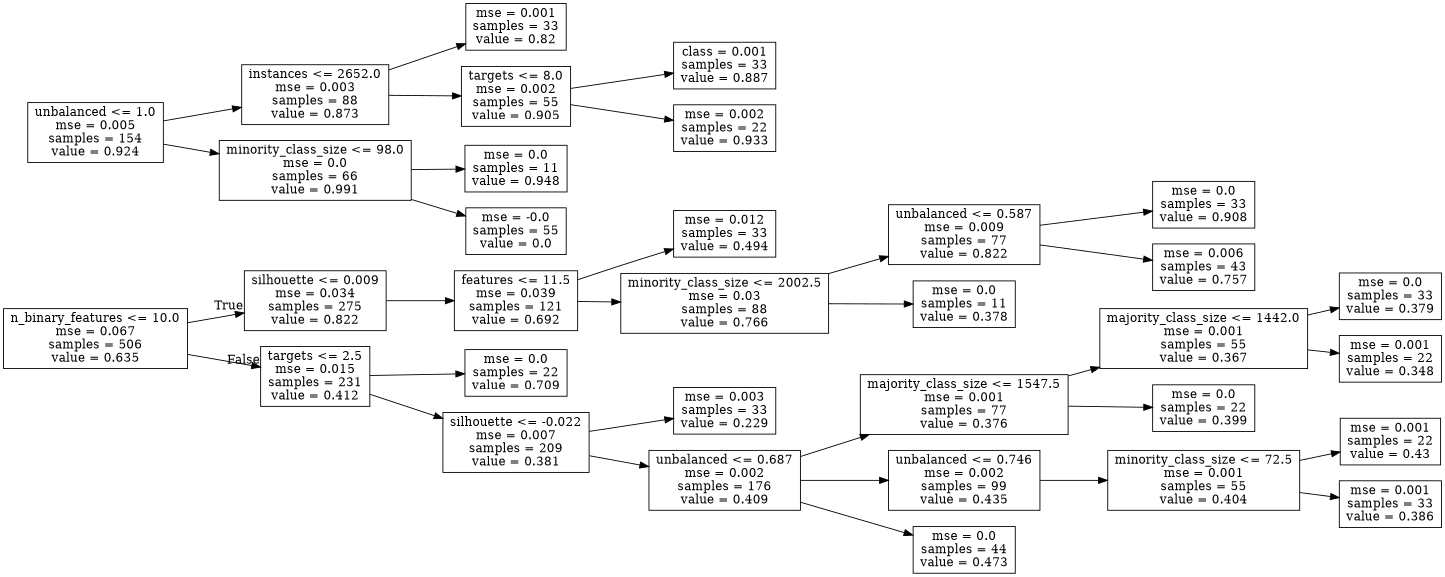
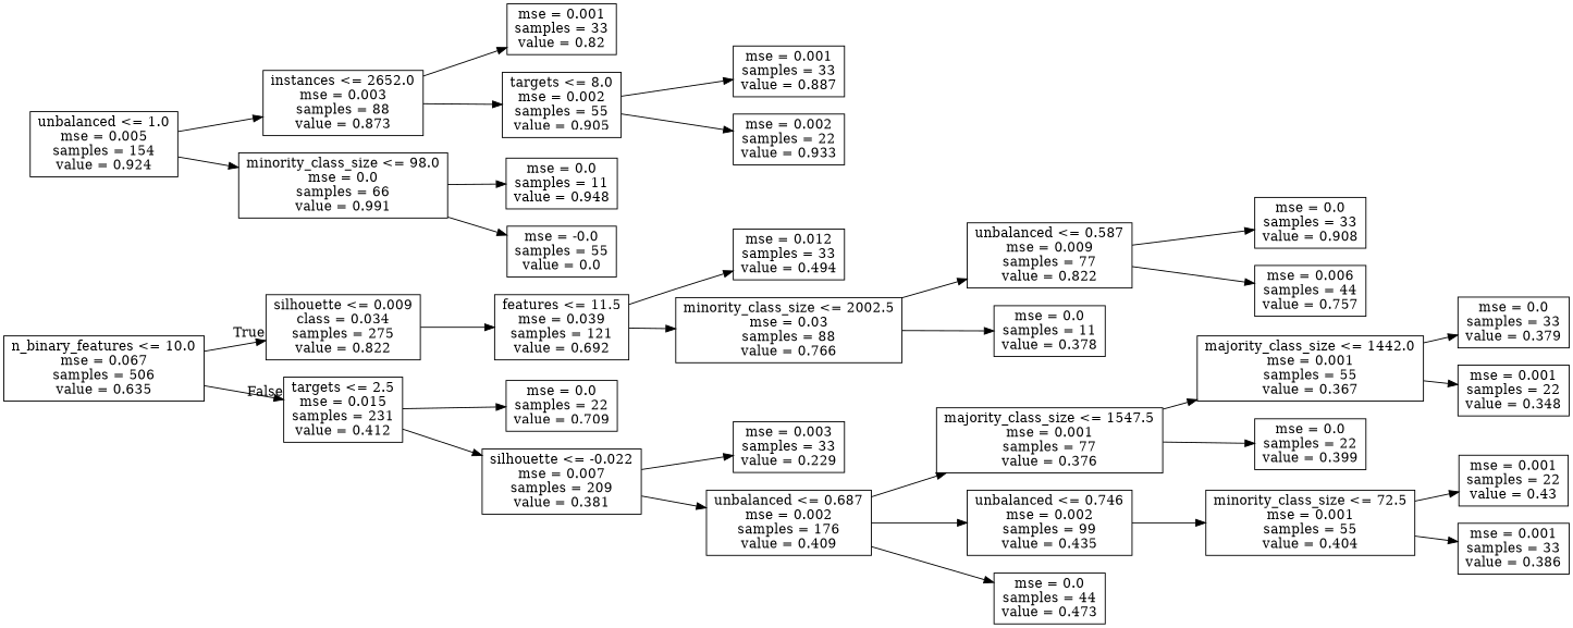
  digraph {
    rankdir=LR
    node [shape=box]
    n1 [label="n_binary_features <= 10.0\nmse = 0.067\nsamples = 506\nvalue = 0.635"]
-   n2 [label="silhouette <= 0.009\nmse = 0.034\nsamples = 275\nvalue = 0.822"]
+   n2 [label="silhouette <= 0.009\nclass = 0.034\nsamples = 275\nvalue = 0.822"]
    n3 [label="targets <= 2.5\nmse = 0.015\nsamples = 231\nvalue = 0.412"]
    n4 [label="features <= 11.5\nmse = 0.039\nsamples = 121\nvalue = 0.692"]
    n5 [label="mse = 0.0\nsamples = 22\nvalue = 0.709"]
    n6 [label="silhouette <= -0.022\nmse = 0.007\nsamples = 209\nvalue = 0.381"]
    n7 [label="mse = 0.012\nsamples = 33\nvalue = 0.494"]
    n8 [label="minority_class_size <= 2002.5\nmse = 0.03\nsamples = 88\nvalue = 0.766"]
    n9 [label="unbalanced <= 1.0\nmse = 0.005\nsamples = 154\nvalue = 0.924"]
    n10 [label="instances <= 2652.0\nmse = 0.003\nsamples = 88\nvalue = 0.873"]
    n11 [label="minority_class_size <= 98.0\nmse = 0.0\nsamples = 66\nvalue = 0.991"]
    n12 [label="unbalanced <= 0.587\nmse = 0.009\nsamples = 77\nvalue = 0.822"]
    n13 [label="mse = 0.0\nsamples = 11\nvalue = 0.378"]
    n14 [label="mse = 0.0\nsamples = 33\nvalue = 0.908"]
-   n15 [label="mse = 0.006\nsamples = 43\nvalue = 0.757"]
+   n15 [label="mse = 0.006\nsamples = 44\nvalue = 0.757"]
    n16 [label="mse = 0.001\nsamples = 33\nvalue = 0.82"]
    n17 [label="targets <= 8.0\nmse = 0.002\nsamples = 55\nvalue = 0.905"]
    n18 [label="mse = 0.0\nsamples = 11\nvalue = 0.948"]
    n19 [label="mse = -0.0\nsamples = 55\nvalue = 0.0"]
-   n20 [label="class = 0.001\nsamples = 33\nvalue = 0.887"]
+   n20 [label="mse = 0.001\nsamples = 33\nvalue = 0.887"]
    n21 [label="mse = 0.002\nsamples = 22\nvalue = 0.933"]
    n22 [label="mse = 0.003\nsamples = 33\nvalue = 0.229"]
    n23 [label="unbalanced <= 0.687\nmse = 0.002\nsamples = 176\nvalue = 0.409"]
    n24 [label="majority_class_size <= 1547.5\nmse = 0.001\nsamples = 77\nvalue = 0.376"]
    n25 [label="unbalanced <= 0.746\nmse = 0.002\nsamples = 99\nvalue = 0.435"]
    n26 [label="mse = 0.0\nsamples = 44\nvalue = 0.473"]
    n27 [label="majority_class_size <= 1442.0\nmse = 0.001\nsamples = 55\nvalue = 0.367"]
    n28 [label="mse = 0.0\nsamples = 22\nvalue = 0.399"]
    n29 [label="minority_class_size <= 72.5\nmse = 0.001\nsamples = 55\nvalue = 0.404"]
    n30 [label="mse = 0.0\nsamples = 33\nvalue = 0.379"]
    n31 [label="mse = 0.001\nsamples = 22\nvalue = 0.348"]
    n32 [label="mse = 0.001\nsamples = 22\nvalue = 0.43"]
    n33 [label="mse = 0.001\nsamples = 33\nvalue = 0.386"]
    n1 -> n2 [headlabel=True labelangle=45 labeldistance=2.5]
    n1 -> n3 [headlabel=False labelangle=-45 labeldistance=2.5]
    n2 -> n4
    n3 -> n5
    n3 -> n6
    n4 -> n7
    n4 -> n8
    n6 -> n22
    n6 -> n23
    n8 -> n12
    n8 -> n13
    n9 -> n10
    n9 -> n11
    n10 -> n16
    n10 -> n17
    n11 -> n18
    n11 -> n19
    n12 -> n14
    n12 -> n15
    n17 -> n20
    n17 -> n21
    n23 -> n24
    n23 -> n25
    n23 -> n26
    n24 -> n27
    n24 -> n28
    n25 -> n29
    n27 -> n30
    n27 -> n31
    n29 -> n32
    n29 -> n33
  }
